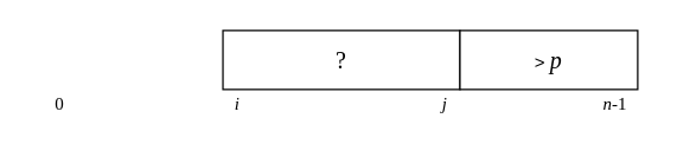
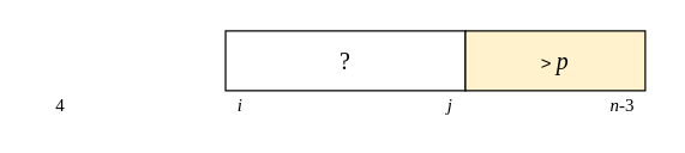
  <mxCell id="0" />
  <mxCell id="1" parent="0" />
  <mxCell id="2" value="&lt;font face=&quot;cm&quot; style=&quot;font-size: 16px&quot;&gt;?&lt;/font&gt;" style="rounded=0;whiteSpace=wrap;html=1;" vertex="1" parent="1"><mxGeometry x="150" y="20" width="160" height="40" as="geometry" /></mxCell>
- <mxCell id="3" value="&lt;span&gt;&amp;gt;&amp;nbsp;&lt;/span&gt;&lt;font face=&quot;cm&quot; size=&quot;1&quot;&gt;&lt;i style=&quot;font-size: 16px&quot;&gt;p&lt;/i&gt;&lt;/font&gt;" style="rounded=0;whiteSpace=wrap;html=1;" vertex="1" parent="1"><mxGeometry x="310" y="20" width="120" height="40" as="geometry" /></mxCell>
- <mxCell id="4" value="&lt;font face=&quot;cm&quot;&gt;0&lt;/font&gt;" style="text;html=1;strokeColor=none;fillColor=none;align=center;verticalAlign=middle;whiteSpace=wrap;rounded=0;" vertex="1" parent="1"><mxGeometry x="20" y="60" width="40" height="20" as="geometry" /></mxCell>
+ <mxCell id="3" value="&lt;span&gt;&amp;gt;&amp;nbsp;&lt;/span&gt;&lt;font face=&quot;cm&quot; size=&quot;1&quot;&gt;&lt;i style=&quot;font-size: 16px&quot;&gt;p&lt;/i&gt;&lt;/font&gt;" style="rounded=0;whiteSpace=wrap;html=1;fillColor=#fff2cc;" vertex="1" parent="1"><mxGeometry x="310" y="20" width="120" height="40" as="geometry" /></mxCell>
+ <mxCell id="4" value="&lt;font face=&quot;cm&quot;&gt;4&lt;/font&gt;" style="text;html=1;strokeColor=none;fillColor=none;align=center;verticalAlign=middle;whiteSpace=wrap;rounded=0;" vertex="1" parent="1"><mxGeometry x="20" y="60" width="40" height="20" as="geometry" /></mxCell>
  <mxCell id="5" value="&lt;font face=&quot;cm&quot;&gt;&lt;i&gt;i&lt;/i&gt;&lt;/font&gt;" style="text;html=1;strokeColor=none;fillColor=none;align=center;verticalAlign=middle;whiteSpace=wrap;rounded=0;" vertex="1" parent="1"><mxGeometry x="140" y="60" width="40" height="20" as="geometry" /></mxCell>
  <mxCell id="6" value="&lt;font face=&quot;cm&quot;&gt;&lt;i&gt;j&lt;/i&gt;&lt;/font&gt;" style="text;html=1;strokeColor=none;fillColor=none;align=center;verticalAlign=middle;whiteSpace=wrap;rounded=0;" vertex="1" parent="1"><mxGeometry x="280" y="60" width="40" height="20" as="geometry" /></mxCell>
- <mxCell id="7" value="&lt;font face=&quot;cm&quot;&gt;&lt;i&gt;n&lt;/i&gt;-1&lt;/font&gt;" style="text;html=1;strokeColor=none;fillColor=none;align=center;verticalAlign=middle;whiteSpace=wrap;rounded=0;" vertex="1" parent="1"><mxGeometry x="395" y="60" width="40" height="20" as="geometry" /></mxCell>
+ <mxCell id="7" value="&lt;font face=&quot;cm&quot;&gt;&lt;i&gt;n&lt;/i&gt;-3&lt;/font&gt;" style="text;html=1;strokeColor=none;fillColor=none;align=center;verticalAlign=middle;whiteSpace=wrap;rounded=0;" vertex="1" parent="1"><mxGeometry x="395" y="60" width="40" height="20" as="geometry" /></mxCell>
